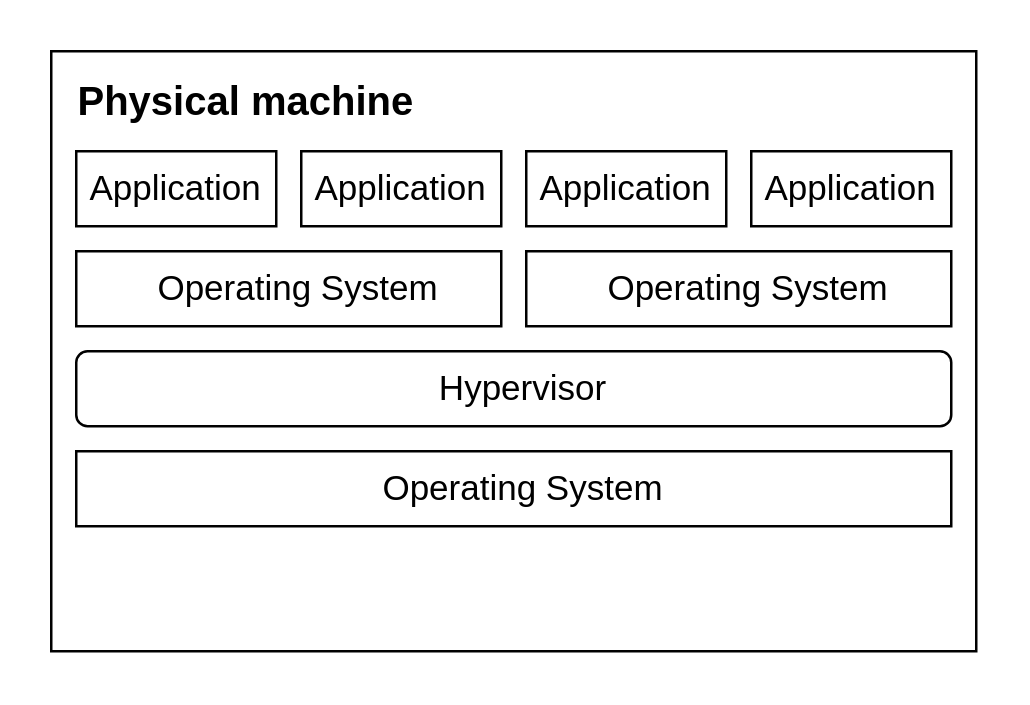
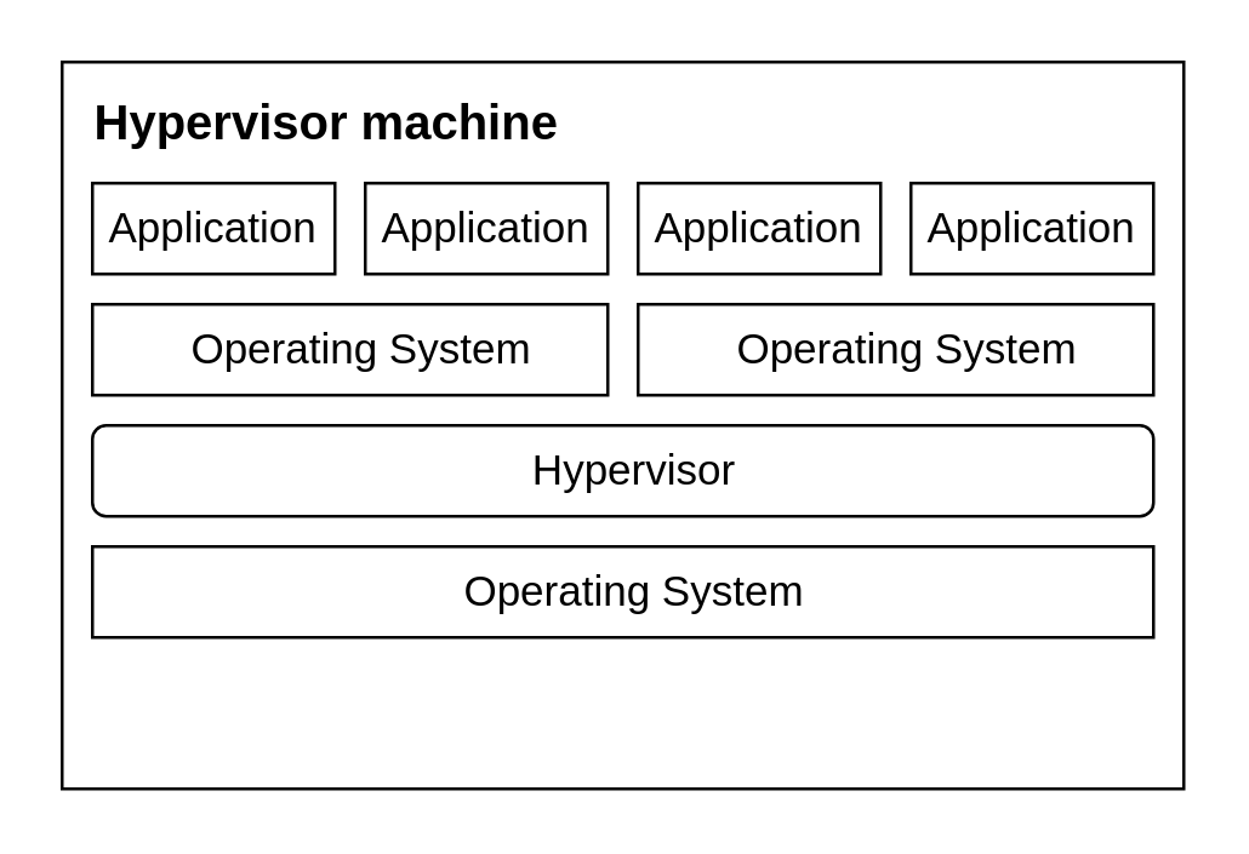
  <mxCell id="0" />
  <mxCell id="1" parent="0" />
- <mxCell id="2" value="Physical machine" style="rounded=0;whiteSpace=wrap;html=1;align=left;verticalAlign=top;spacingLeft=5;spacing=6;fontSize=16;fontStyle=1" vertex="1" parent="1"><mxGeometry x="20" y="20" width="370" height="240" as="geometry" /></mxCell>
+ <mxCell id="2" value="Hypervisor machine" style="rounded=0;whiteSpace=wrap;html=1;align=left;verticalAlign=top;spacingLeft=5;spacing=6;fontSize=16;fontStyle=1" vertex="1" parent="1"><mxGeometry x="20" y="20" width="370" height="240" as="geometry" /></mxCell>
  <mxCell id="3" value="Hypervisor" style="whiteSpace=wrap;html=1;verticalAlign=middle;align=center;spacingLeft=8;fontSize=14;rounded=1;" vertex="1" parent="1"><mxGeometry x="30" y="140" width="350" height="30" as="geometry" /></mxCell>
  <mxCell id="4" value="Operating System" style="rounded=0;whiteSpace=wrap;html=1;verticalAlign=middle;align=center;spacingLeft=8;fontSize=14;" vertex="1" parent="1"><mxGeometry x="30" y="100" width="170" height="30" as="geometry" /></mxCell>
  <mxCell id="5" value="Application" style="rounded=0;whiteSpace=wrap;html=1;verticalAlign=middle;align=center;spacingLeft=0;fontSize=14;spacing=0;" vertex="1" parent="1"><mxGeometry x="30" y="60" width="80" height="30" as="geometry" /></mxCell>
  <mxCell id="6" value="Operating System" style="rounded=0;whiteSpace=wrap;html=1;verticalAlign=middle;align=center;spacingLeft=8;fontSize=14;" vertex="1" parent="1"><mxGeometry x="210" y="100" width="170" height="30" as="geometry" /></mxCell>
  <mxCell id="7" value="Application" style="rounded=0;whiteSpace=wrap;html=1;verticalAlign=middle;align=center;spacingLeft=0;fontSize=14;spacing=0;" vertex="1" parent="1"><mxGeometry x="120" y="60" width="80" height="30" as="geometry" /></mxCell>
  <mxCell id="8" value="Application" style="rounded=0;whiteSpace=wrap;html=1;verticalAlign=middle;align=center;spacingLeft=0;fontSize=14;spacing=0;" vertex="1" parent="1"><mxGeometry x="210" y="60" width="80" height="30" as="geometry" /></mxCell>
  <mxCell id="9" value="Application" style="rounded=0;whiteSpace=wrap;html=1;verticalAlign=middle;align=center;spacingLeft=0;fontSize=14;spacing=0;" vertex="1" parent="1"><mxGeometry x="300" y="60" width="80" height="30" as="geometry" /></mxCell>
  <mxCell id="10" value="Operating System" style="rounded=0;whiteSpace=wrap;html=1;verticalAlign=middle;align=center;spacingLeft=8;fontSize=14;" vertex="1" parent="1"><mxGeometry x="30" y="180" width="350" height="30" as="geometry" /></mxCell>
